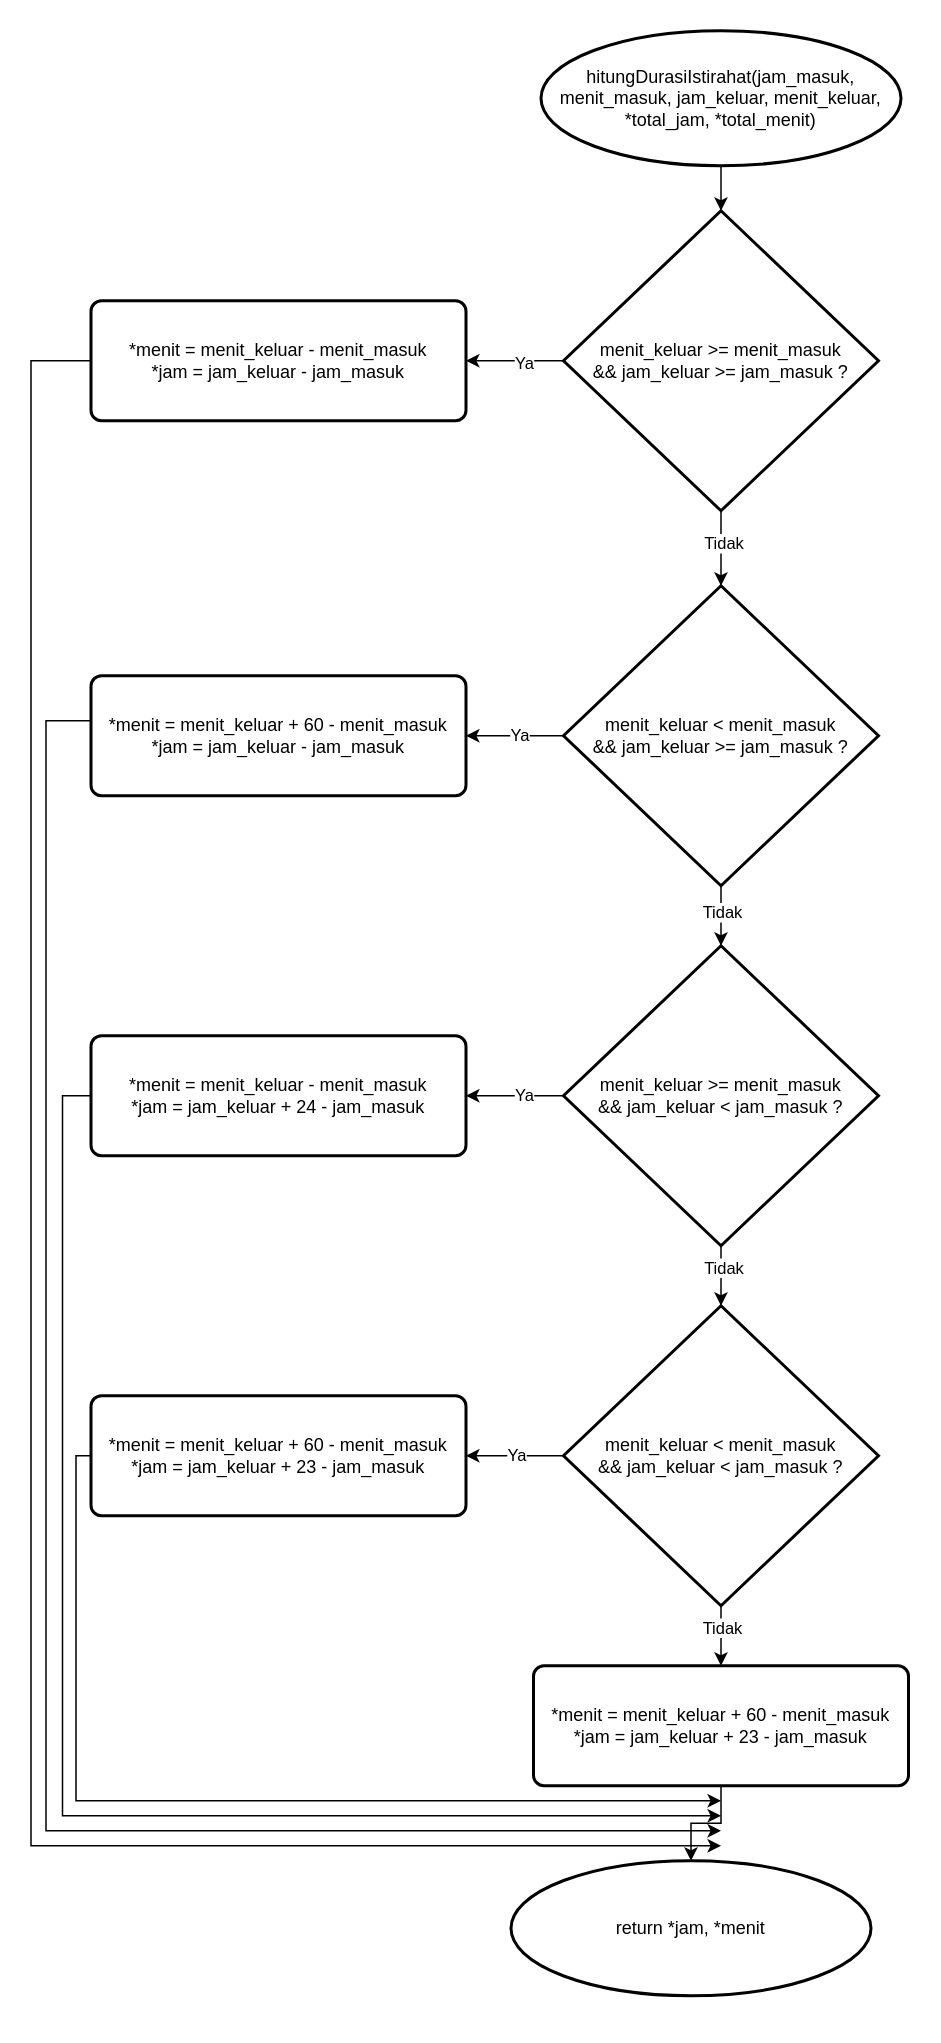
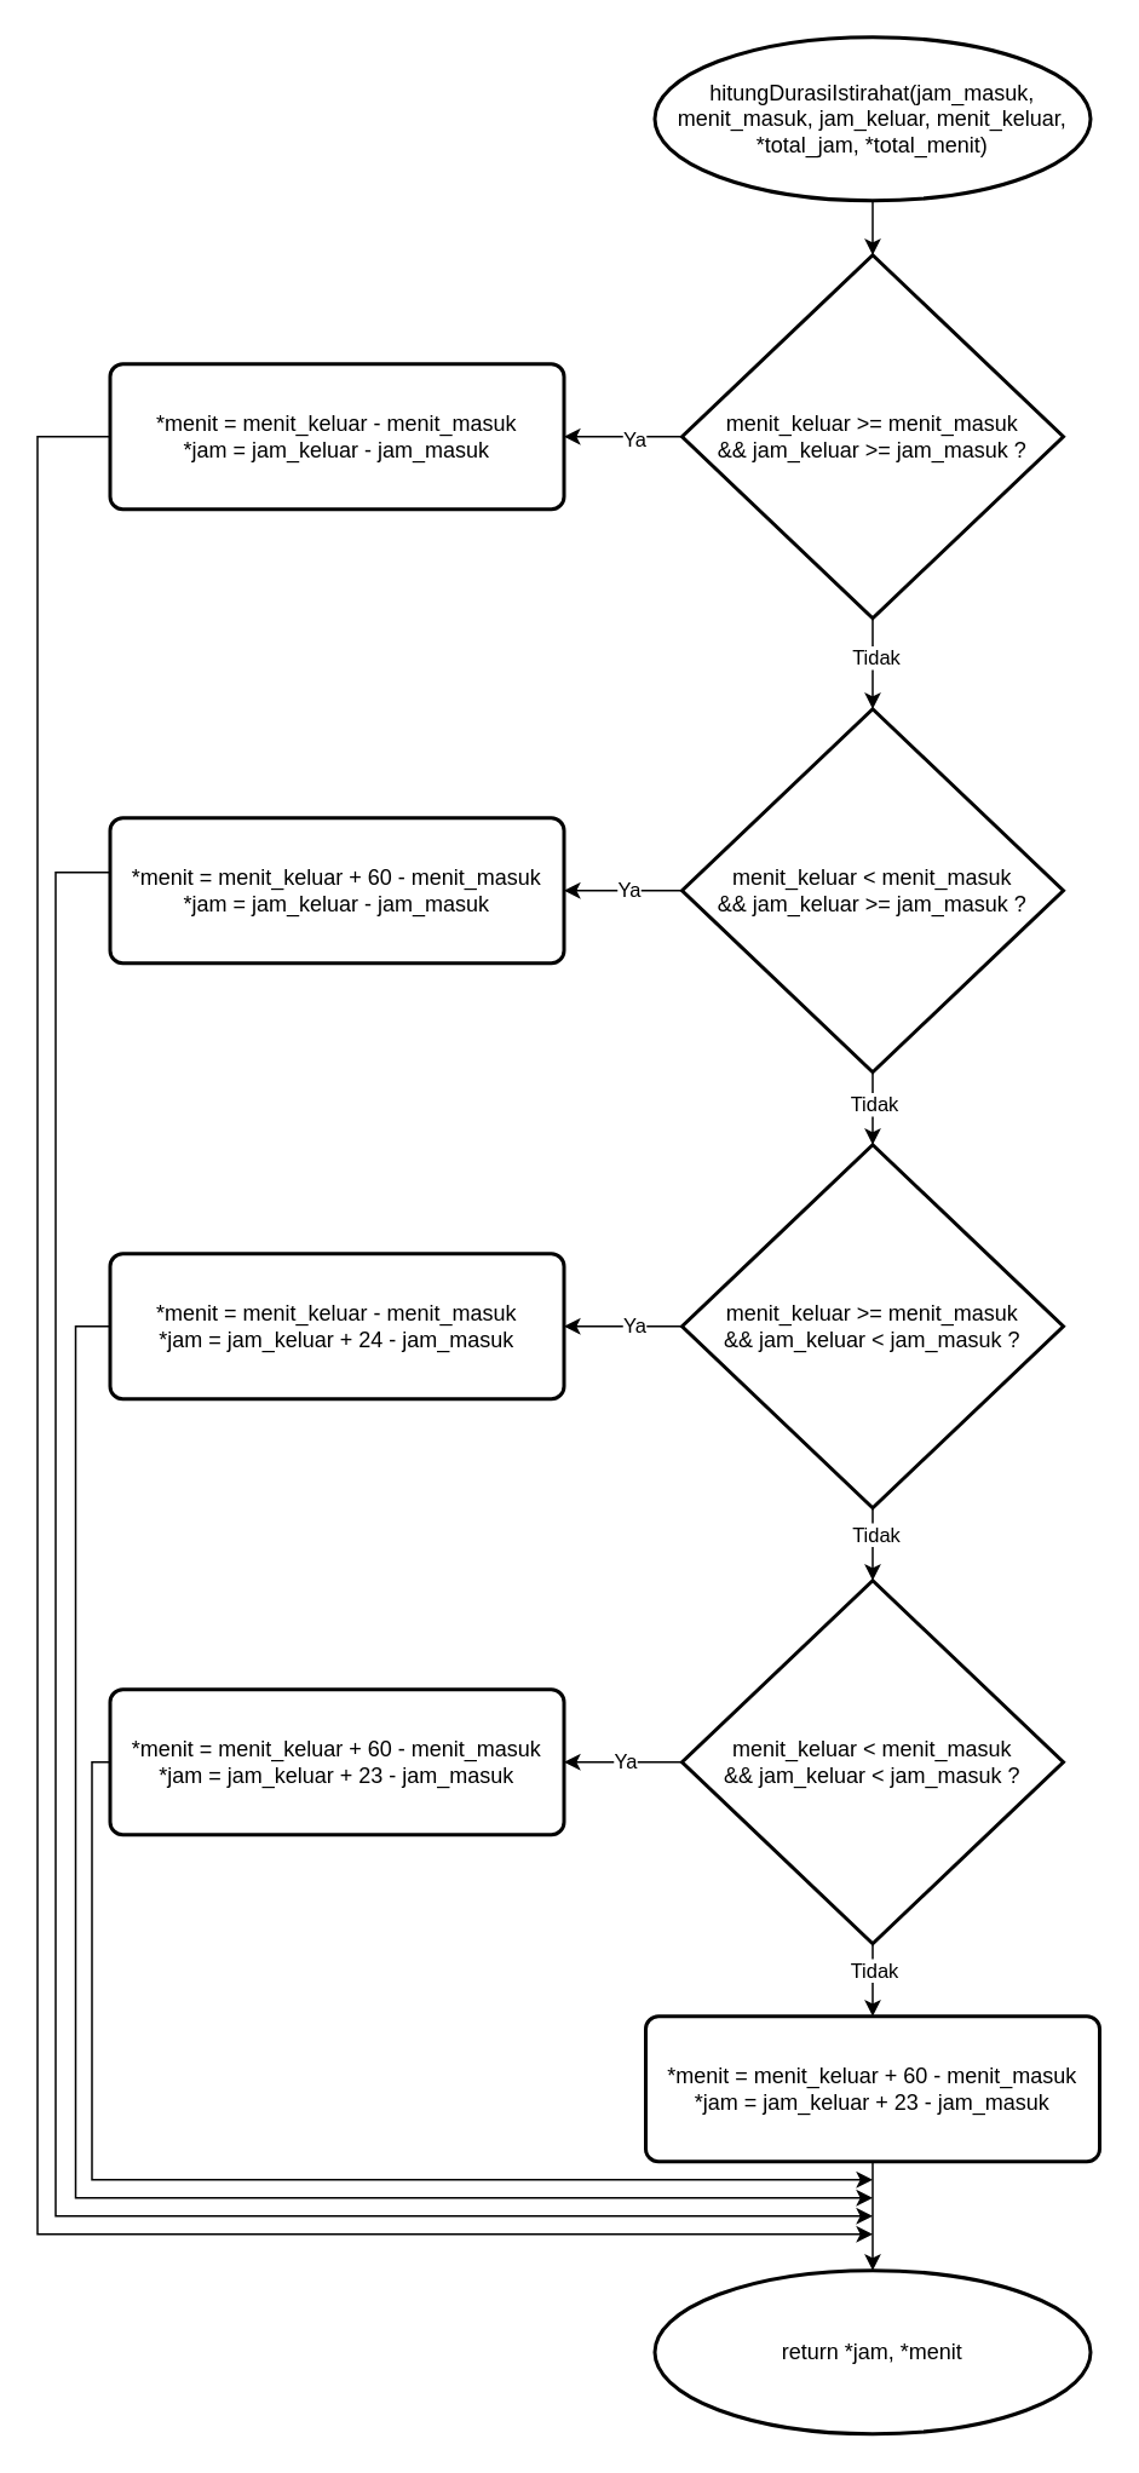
  <mxCell id="0" />
  <mxCell id="1" parent="0" />
  <mxCell id="2" value="hitungDurasiIstirahat(jam_masuk, menit_masuk, jam_keluar, menit_keluar, *total_jam, *total_menit)" style="strokeWidth=2;html=1;shape=mxgraph.flowchart.start_1;whiteSpace=wrap;" vertex="1" parent="1"><mxGeometry x="360" y="20" width="240" height="90" as="geometry" /></mxCell>
  <mxCell id="3" style="edgeStyle=orthogonalEdgeStyle;rounded=0;orthogonalLoop=1;jettySize=auto;html=1;exitX=0;exitY=0.5;exitDx=0;exitDy=0;exitPerimeter=0;entryX=1;entryY=0.5;entryDx=0;entryDy=0;" edge="1" parent="1" source="5" target="26"><mxGeometry relative="1" as="geometry" /></mxCell>
  <mxCell id="4" value="Ya" style="edgeLabel;html=1;align=center;verticalAlign=middle;resizable=0;points=[];" vertex="1" connectable="0" parent="3"><mxGeometry x="-0.07" y="1" relative="1" as="geometry"><mxPoint x="3" as="offset" /></mxGeometry></mxCell>
  <mxCell id="5" value="menit_keluar &amp;gt;= menit_masuk&lt;br&gt;&amp;amp;&amp;amp; jam_keluar &amp;gt;= jam_masuk ?" style="strokeWidth=2;html=1;shape=mxgraph.flowchart.decision;whiteSpace=wrap;" vertex="1" parent="1"><mxGeometry x="375" y="140" width="210" height="200" as="geometry" /></mxCell>
  <mxCell id="6" style="edgeStyle=orthogonalEdgeStyle;rounded=0;orthogonalLoop=1;jettySize=auto;html=1;exitX=0.5;exitY=1;exitDx=0;exitDy=0;exitPerimeter=0;" edge="1" parent="1" source="5" target="5"><mxGeometry relative="1" as="geometry" /></mxCell>
  <mxCell id="7" style="edgeStyle=orthogonalEdgeStyle;rounded=0;orthogonalLoop=1;jettySize=auto;html=1;exitX=0.5;exitY=1;exitDx=0;exitDy=0;exitPerimeter=0;entryX=0.5;entryY=0;entryDx=0;entryDy=0;entryPerimeter=0;" edge="1" parent="1" source="2" target="5"><mxGeometry relative="1" as="geometry" /></mxCell>
  <mxCell id="8" style="edgeStyle=orthogonalEdgeStyle;rounded=0;orthogonalLoop=1;jettySize=auto;html=1;exitX=0;exitY=0.5;exitDx=0;exitDy=0;exitPerimeter=0;entryX=1;entryY=0.5;entryDx=0;entryDy=0;" edge="1" parent="1" source="10" target="28"><mxGeometry relative="1" as="geometry" /></mxCell>
  <mxCell id="9" value="Ya" style="edgeLabel;html=1;align=center;verticalAlign=middle;resizable=0;points=[];" vertex="1" connectable="0" parent="8"><mxGeometry x="-0.083" y="-1" relative="1" as="geometry"><mxPoint as="offset" /></mxGeometry></mxCell>
  <mxCell id="10" value="menit_keluar &amp;lt; menit_masuk&lt;br&gt;&amp;amp;&amp;amp; jam_keluar &amp;gt;= jam_masuk ?" style="strokeWidth=2;html=1;shape=mxgraph.flowchart.decision;whiteSpace=wrap;" vertex="1" parent="1"><mxGeometry x="375" y="390" width="210" height="200" as="geometry" /></mxCell>
  <mxCell id="11" value="" style="edgeStyle=orthogonalEdgeStyle;rounded=0;orthogonalLoop=1;jettySize=auto;html=1;" edge="1" parent="1" source="13" target="30"><mxGeometry relative="1" as="geometry" /></mxCell>
  <mxCell id="12" value="Ya" style="edgeLabel;html=1;align=center;verticalAlign=middle;resizable=0;points=[];" vertex="1" connectable="0" parent="11"><mxGeometry x="-0.162" y="-1" relative="1" as="geometry"><mxPoint as="offset" /></mxGeometry></mxCell>
  <mxCell id="13" value="menit_keluar &amp;gt;= menit_masuk&lt;br&gt;&amp;amp;&amp;amp; jam_keluar &amp;lt; jam_masuk ?" style="strokeWidth=2;html=1;shape=mxgraph.flowchart.decision;whiteSpace=wrap;" vertex="1" parent="1"><mxGeometry x="375" y="630" width="210" height="200" as="geometry" /></mxCell>
  <mxCell id="14" value="" style="edgeStyle=orthogonalEdgeStyle;rounded=0;orthogonalLoop=1;jettySize=auto;html=1;" edge="1" parent="1" source="18" target="32"><mxGeometry relative="1" as="geometry" /></mxCell>
  <mxCell id="15" value="Ya" style="edgeLabel;html=1;align=center;verticalAlign=middle;resizable=0;points=[];" vertex="1" connectable="0" parent="14"><mxGeometry x="-0.003" y="-1" relative="1" as="geometry"><mxPoint as="offset" /></mxGeometry></mxCell>
  <mxCell id="16" value="" style="edgeStyle=orthogonalEdgeStyle;rounded=0;orthogonalLoop=1;jettySize=auto;html=1;" edge="1" parent="1" source="18" target="34"><mxGeometry relative="1" as="geometry" /></mxCell>
  <mxCell id="17" value="Tidak" style="edgeLabel;html=1;align=center;verticalAlign=middle;resizable=0;points=[];" vertex="1" connectable="0" parent="16"><mxGeometry x="-0.322" relative="1" as="geometry"><mxPoint as="offset" /></mxGeometry></mxCell>
  <mxCell id="18" value="menit_keluar &amp;lt; menit_masuk&lt;br&gt;&amp;amp;&amp;amp; jam_keluar &amp;lt; jam_masuk ?" style="strokeWidth=2;html=1;shape=mxgraph.flowchart.decision;whiteSpace=wrap;" vertex="1" parent="1"><mxGeometry x="375" y="870" width="210" height="200" as="geometry" /></mxCell>
  <mxCell id="19" style="edgeStyle=orthogonalEdgeStyle;rounded=0;orthogonalLoop=1;jettySize=auto;html=1;exitX=0.5;exitY=1;exitDx=0;exitDy=0;exitPerimeter=0;entryX=0.5;entryY=0;entryDx=0;entryDy=0;entryPerimeter=0;" edge="1" parent="1" source="5" target="10"><mxGeometry relative="1" as="geometry" /></mxCell>
  <mxCell id="20" value="Tidak" style="edgeLabel;html=1;align=center;verticalAlign=middle;resizable=0;points=[];" vertex="1" connectable="0" parent="19"><mxGeometry x="-0.368" y="1" relative="1" as="geometry"><mxPoint y="5" as="offset" /></mxGeometry></mxCell>
  <mxCell id="21" style="edgeStyle=orthogonalEdgeStyle;rounded=0;orthogonalLoop=1;jettySize=auto;html=1;exitX=0.5;exitY=1;exitDx=0;exitDy=0;exitPerimeter=0;entryX=0.5;entryY=0;entryDx=0;entryDy=0;entryPerimeter=0;" edge="1" parent="1" source="10" target="13"><mxGeometry relative="1" as="geometry" /></mxCell>
  <mxCell id="22" value="Tidak" style="edgeLabel;html=1;align=center;verticalAlign=middle;resizable=0;points=[];" vertex="1" connectable="0" parent="21"><mxGeometry x="-0.174" relative="1" as="geometry"><mxPoint as="offset" /></mxGeometry></mxCell>
  <mxCell id="23" style="edgeStyle=orthogonalEdgeStyle;rounded=0;orthogonalLoop=1;jettySize=auto;html=1;exitX=0.5;exitY=1;exitDx=0;exitDy=0;exitPerimeter=0;entryX=0.5;entryY=0;entryDx=0;entryDy=0;entryPerimeter=0;" edge="1" parent="1" source="13" target="18"><mxGeometry relative="1" as="geometry" /></mxCell>
  <mxCell id="24" value="Tidak" style="edgeLabel;html=1;align=center;verticalAlign=middle;resizable=0;points=[];" vertex="1" connectable="0" parent="23"><mxGeometry x="-0.322" y="1" relative="1" as="geometry"><mxPoint as="offset" /></mxGeometry></mxCell>
  <mxCell id="25" style="edgeStyle=orthogonalEdgeStyle;rounded=0;orthogonalLoop=1;jettySize=auto;html=1;exitX=0;exitY=0.5;exitDx=0;exitDy=0;" edge="1" parent="1" source="26"><mxGeometry relative="1" as="geometry"><mxPoint x="480" y="1230" as="targetPoint" /><mxPoint x="-460" y="370" as="sourcePoint" /><Array as="points"><mxPoint x="20" y="240" /><mxPoint x="20" y="1230" /></Array></mxGeometry></mxCell>
  <mxCell id="26" value="*menit = menit_keluar - menit_masuk&lt;br&gt;*jam = jam_keluar - jam_masuk" style="rounded=1;whiteSpace=wrap;html=1;absoluteArcSize=1;arcSize=14;strokeWidth=2;" vertex="1" parent="1"><mxGeometry x="60" y="200" width="250" height="80" as="geometry" /></mxCell>
  <mxCell id="27" style="edgeStyle=orthogonalEdgeStyle;rounded=0;orthogonalLoop=1;jettySize=auto;html=1;exitX=0;exitY=0.5;exitDx=0;exitDy=0;" edge="1" parent="1"><mxGeometry relative="1" as="geometry"><mxPoint x="480" y="1220" as="targetPoint" /><mxPoint x="70" y="480" as="sourcePoint" /><Array as="points"><mxPoint x="30" y="480" /><mxPoint x="30" y="1220" /></Array></mxGeometry></mxCell>
  <mxCell id="28" value="*menit = menit_keluar + 60 - menit_masuk&lt;br&gt;*jam = jam_keluar - jam_masuk" style="rounded=1;whiteSpace=wrap;html=1;absoluteArcSize=1;arcSize=14;strokeWidth=2;" vertex="1" parent="1"><mxGeometry x="60" y="450" width="250" height="80" as="geometry" /></mxCell>
  <mxCell id="29" style="edgeStyle=orthogonalEdgeStyle;rounded=0;orthogonalLoop=1;jettySize=auto;html=1;exitX=0;exitY=0.5;exitDx=0;exitDy=0;" edge="1" parent="1"><mxGeometry relative="1" as="geometry"><mxPoint x="480" y="1210" as="targetPoint" /><mxPoint x="59.95" y="729.97" as="sourcePoint" /><Array as="points"><mxPoint x="41" y="730" /><mxPoint x="41" y="1210" /></Array></mxGeometry></mxCell>
  <mxCell id="30" value="*menit = menit_keluar - menit_masuk&lt;br&gt;*jam = jam_keluar + 24 - jam_masuk" style="rounded=1;whiteSpace=wrap;html=1;absoluteArcSize=1;arcSize=14;strokeWidth=2;" vertex="1" parent="1"><mxGeometry x="60" y="690" width="250" height="80" as="geometry" /></mxCell>
  <mxCell id="31" style="edgeStyle=orthogonalEdgeStyle;rounded=0;orthogonalLoop=1;jettySize=auto;html=1;exitX=0;exitY=0.5;exitDx=0;exitDy=0;" edge="1" parent="1" source="32"><mxGeometry relative="1" as="geometry"><mxPoint x="480" y="1200" as="targetPoint" /><Array as="points"><mxPoint x="50" y="970" /><mxPoint x="50" y="1200" /></Array></mxGeometry></mxCell>
  <mxCell id="32" value="*menit = menit_keluar + 60 - menit_masuk&lt;br&gt;*jam = jam_keluar + 23 - jam_masuk" style="rounded=1;whiteSpace=wrap;html=1;absoluteArcSize=1;arcSize=14;strokeWidth=2;" vertex="1" parent="1"><mxGeometry x="60" y="930" width="250" height="80" as="geometry" /></mxCell>
  <mxCell id="33" value="" style="edgeStyle=orthogonalEdgeStyle;rounded=0;orthogonalLoop=1;jettySize=auto;html=1;" edge="1" parent="1" source="34" target="35"><mxGeometry relative="1" as="geometry" /></mxCell>
  <mxCell id="34" value="*menit = menit_keluar + 60 - menit_masuk&lt;br&gt;*jam = jam_keluar + 23 - jam_masuk" style="rounded=1;whiteSpace=wrap;html=1;absoluteArcSize=1;arcSize=14;strokeWidth=2;" vertex="1" parent="1"><mxGeometry x="355" y="1110" width="250" height="80" as="geometry" /></mxCell>
- <mxCell id="35" value="return *jam, *menit" style="strokeWidth=2;html=1;shape=mxgraph.flowchart.start_1;whiteSpace=wrap;" vertex="1" parent="1"><mxGeometry x="340" y="1240" width="240" height="90" as="geometry" /></mxCell>
+ <mxCell id="35" value="return *jam, *menit" style="strokeWidth=2;html=1;shape=mxgraph.flowchart.start_1;whiteSpace=wrap;" vertex="1" parent="1"><mxGeometry x="360" y="1250" width="240" height="90" as="geometry" /></mxCell>
